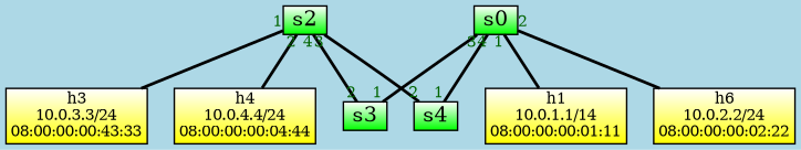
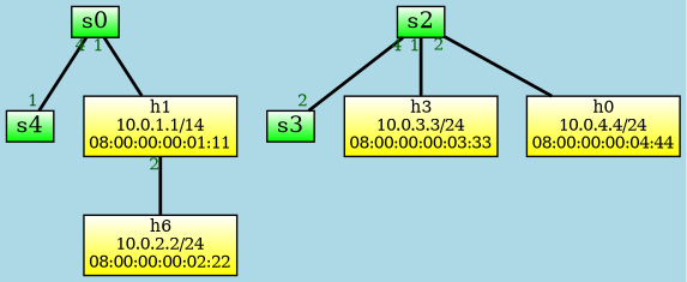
  strict graph {
    bgcolor=lightblue
    fontname="DejaVu Serif"
    node [fillcolor="green:white" fontname="DejaVu Serif" gradientangle=90 margin="0.08,0.02" shape=box style=filled]
    edge [fontcolor=darkgreen fontname="DejaVu Serif" fontsize=10 penwidth=2.0 taillabel=3]
    n1 [height=0.26917 label=s0 width=0.32667]
    s3 [height=0.26917 width=0.32667]
    s4 [height=0.26917 width=0.32667]
    n4 [fillcolor="yellow:white" fontsize=10 height=0.50875 label="h1\n10.0.1.1/14\n08:00:00:00:01:11" margin="0.04,0.02" width=1.1425]
    n5 [fillcolor="yellow:white" fontsize=10 height=0.50875 label="h6\n10.0.2.2/24\n08:00:00:00:02:22" margin="0.04,0.02" width=1.1633]
    s2 [height=0.26917 width=0.32667]
-   n7 [fillcolor="yellow:white" fontsize=10 height=0.50875 label="h3\n10.0.3.3/24\n08:00:00:00:43:33" margin="0.04,0.02" width=1.1633]
-   n8 [fillcolor="yellow:white" fontsize=10 height=0.50875 label="h4\n10.0.4.4/24\n08:00:00:00:04:44" margin="0.04,0.02" width=1.1633]
-   n1 -- s3 [headlabel=1]
+   n7 [fillcolor="yellow:white" fontsize=10 height=0.50875 label="h3\n10.0.3.3/24\n08:00:00:00:03:33" margin="0.04,0.02" width=1.1633]
+   n8 [fillcolor="yellow:white" fontsize=10 height=0.50875 label="h0\n10.0.4.4/24\n08:00:00:00:04:44" margin="0.04,0.02" width=1.1633]
    n1 -- s4 [headlabel=1 taillabel=4]
    n1 -- n4 [taillabel=1]
-   n1 -- n5 [taillabel=2]
+   n4 -- n5 [taillabel=2]
    s2 -- s3 [headlabel=2 taillabel=4]
-   s2 -- s4 [headlabel=2]
    s2 -- n7 [taillabel=1]
    s2 -- n8 [taillabel=2]
  }
